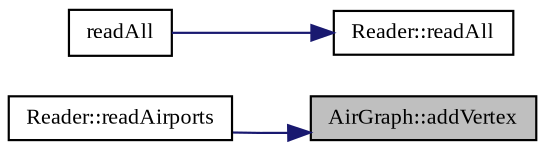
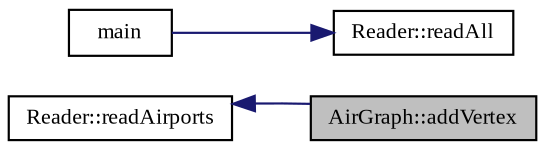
  digraph {
    fontname="Liberation Serif"
    rankdir=RL
    node [color=black fillcolor=white fontname="Liberation Serif" fontsize=10 shape=record style=filled]
    edge [color=midnightblue dir=back fontname="Liberation Serif" fontsize=10 labelfontname=Helvetica labelfontsize=10 style=solid]
    n1 [fillcolor=grey75 fontcolor=black height=0.2 label="AirGraph::addVertex" width=0.4]
    n2 [height=0.2 label="Reader::readAirports" width=0.4]
    n3 [height=0.2 label="Reader::readAll" width=0.4]
-   n4 [height=0.2 label=readAll width=0.4]
-   n1 -> n2
+   n4 [height=0.2 label=main width=0.4]
+   n2 -> n1
    n3 -> n4
  }
